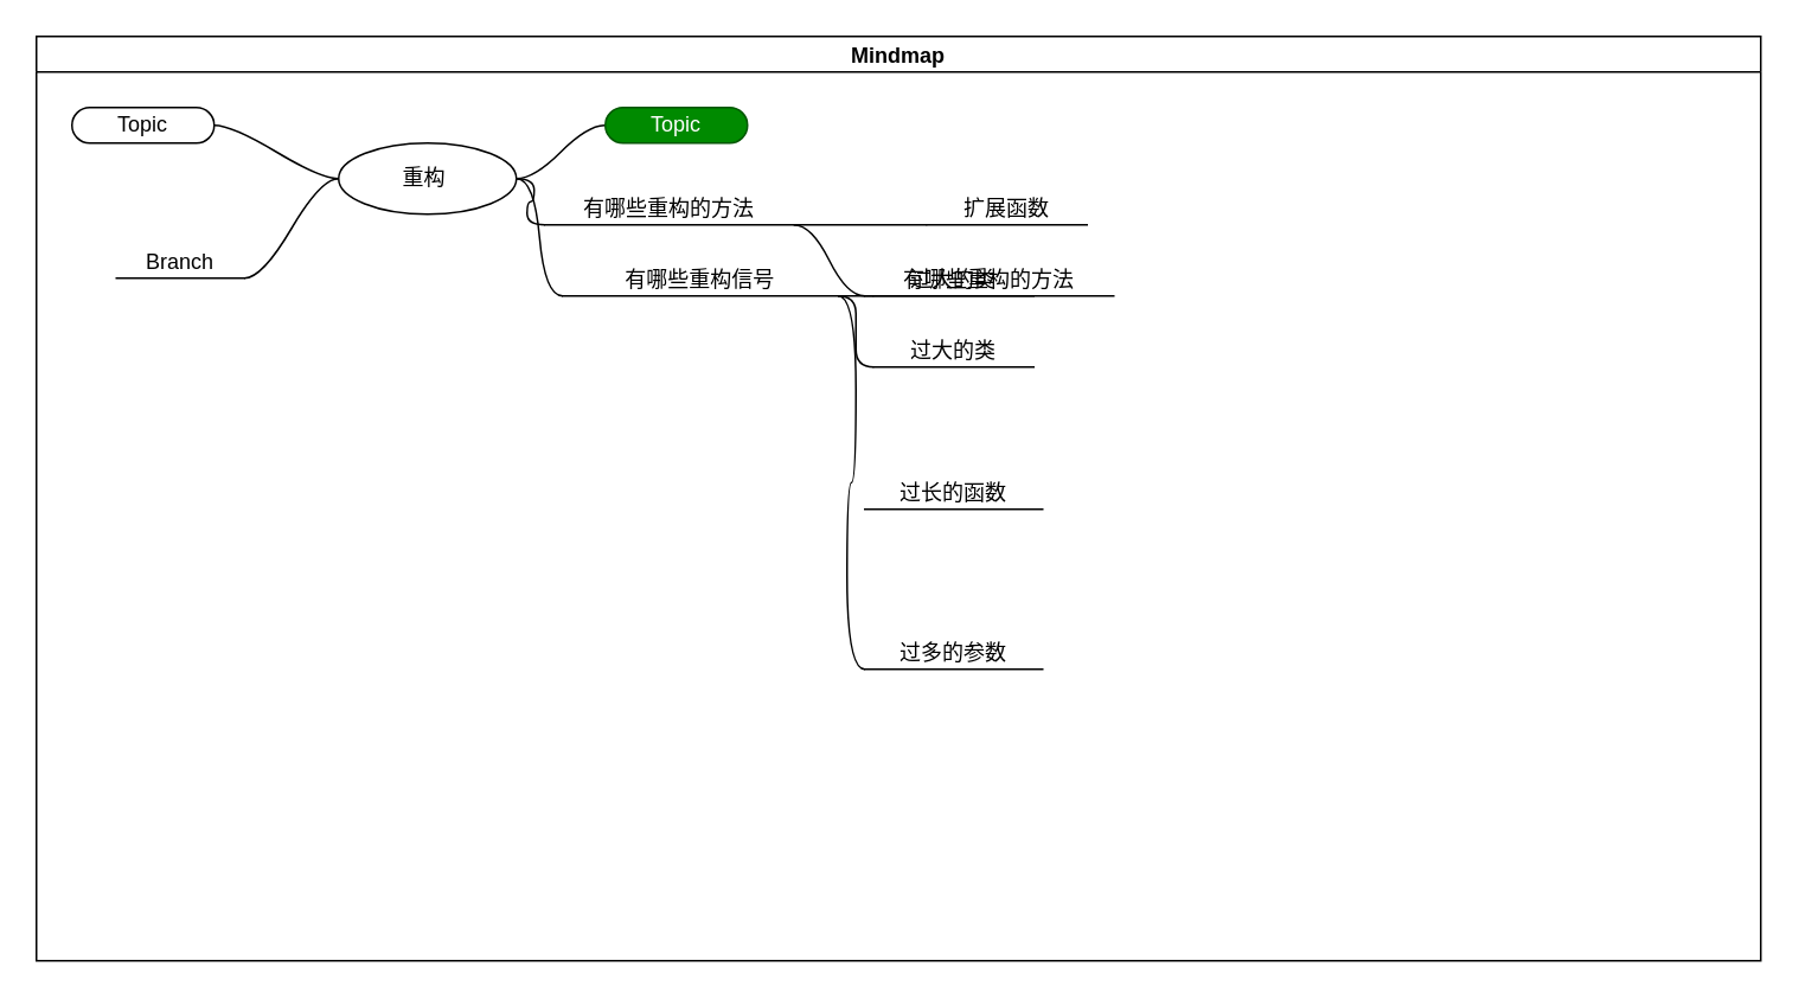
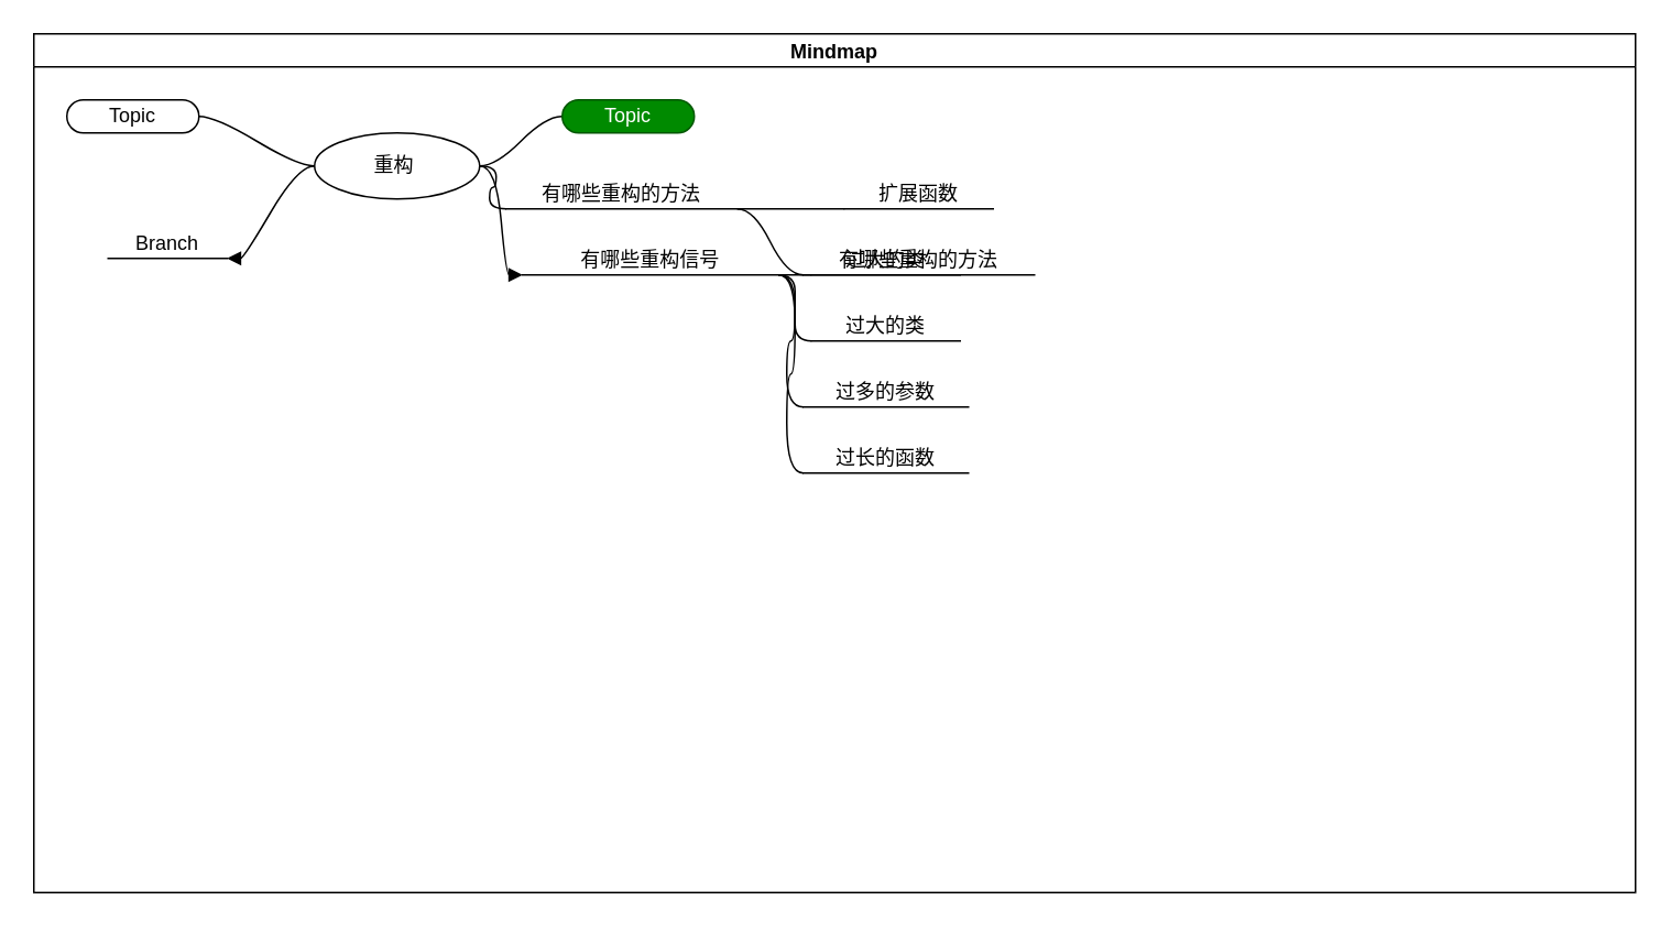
  <mxCell id="0" />
  <mxCell id="1" parent="0" />
  <mxCell id="2" value="Mindmap" style="swimlane;startSize=20;horizontal=1;containerType=tree;" parent="1" vertex="1"><mxGeometry y="20" width="970" height="520" as="geometry" x="20" /></mxCell>
  <mxCell id="3" value="" style="edgeStyle=entityRelationEdgeStyle;startArrow=none;endArrow=none;segment=10;curved=1;sourcePerimeterSpacing=0;targetPerimeterSpacing=0;rounded=0;" parent="2" source="7" target="8" edge="1"><mxGeometry relative="1" as="geometry" /></mxCell>
  <mxCell id="4" value="" style="edgeStyle=entityRelationEdgeStyle;startArrow=none;endArrow=none;segment=10;curved=1;sourcePerimeterSpacing=0;targetPerimeterSpacing=0;rounded=0;" parent="2" source="7" target="9" edge="1"><mxGeometry relative="1" as="geometry" /></mxCell>
  <mxCell id="5" value="" style="edgeStyle=entityRelationEdgeStyle;startArrow=none;endArrow=none;segment=10;curved=1;sourcePerimeterSpacing=0;targetPerimeterSpacing=0;rounded=0;" parent="2" source="7" target="10" edge="1"><mxGeometry relative="1" as="geometry" /></mxCell>
- <mxCell id="6" value="" style="edgeStyle=entityRelationEdgeStyle;startArrow=none;endArrow=none;segment=10;curved=1;sourcePerimeterSpacing=0;targetPerimeterSpacing=0;rounded=0;" parent="2" source="7" target="11" edge="1"><mxGeometry relative="1" as="geometry" /></mxCell>
+ <mxCell id="6" value="" style="edgeStyle=entityRelationEdgeStyle;startArrow=none;endArrow=block;segment=10;curved=1;sourcePerimeterSpacing=0;targetPerimeterSpacing=0;rounded=0;" parent="2" source="7" target="11" edge="1"><mxGeometry relative="1" as="geometry" /></mxCell>
  <mxCell id="7" value="重构&lt;span style=&quot;white-space: pre;&quot;&gt; &lt;/span&gt;" style="ellipse;whiteSpace=wrap;html=1;align=center;treeFolding=1;treeMoving=1;newEdgeStyle={&quot;edgeStyle&quot;:&quot;entityRelationEdgeStyle&quot;,&quot;startArrow&quot;:&quot;none&quot;,&quot;endArrow&quot;:&quot;none&quot;,&quot;segment&quot;:10,&quot;curved&quot;:1,&quot;sourcePerimeterSpacing&quot;:0,&quot;targetPerimeterSpacing&quot;:0};" parent="2" vertex="1"><mxGeometry x="170" y="60" width="100" height="40" as="geometry" /></mxCell>
  <mxCell id="8" value="Topic" style="whiteSpace=wrap;html=1;rounded=1;arcSize=50;align=center;verticalAlign=middle;strokeWidth=1;autosize=1;spacing=4;treeFolding=1;treeMoving=1;newEdgeStyle={&quot;edgeStyle&quot;:&quot;entityRelationEdgeStyle&quot;,&quot;startArrow&quot;:&quot;none&quot;,&quot;endArrow&quot;:&quot;none&quot;,&quot;segment&quot;:10,&quot;curved&quot;:1,&quot;sourcePerimeterSpacing&quot;:0,&quot;targetPerimeterSpacing&quot;:0};fillColor=#008a00;strokeColor=#005700;fontColor=#ffffff;" parent="2" vertex="1"><mxGeometry x="320" y="40" width="80" height="20" as="geometry" /></mxCell>
  <mxCell id="9" value="有哪些重构的方法" style="whiteSpace=wrap;html=1;shape=partialRectangle;top=0;left=0;bottom=1;right=0;points=[[0,1],[1,1]];fillColor=none;align=center;verticalAlign=bottom;routingCenterY=0.5;snapToPoint=1;autosize=1;treeFolding=1;treeMoving=1;newEdgeStyle={&quot;edgeStyle&quot;:&quot;entityRelationEdgeStyle&quot;,&quot;startArrow&quot;:&quot;none&quot;,&quot;endArrow&quot;:&quot;none&quot;,&quot;segment&quot;:10,&quot;curved&quot;:1,&quot;sourcePerimeterSpacing&quot;:0,&quot;targetPerimeterSpacing&quot;:0};" parent="2" vertex="1"><mxGeometry x="286" y="76" width="140" height="30" as="geometry" /></mxCell>
  <mxCell id="10" value="Topic" style="whiteSpace=wrap;html=1;rounded=1;arcSize=50;align=center;verticalAlign=middle;strokeWidth=1;autosize=1;spacing=4;treeFolding=1;treeMoving=1;newEdgeStyle={&quot;edgeStyle&quot;:&quot;entityRelationEdgeStyle&quot;,&quot;startArrow&quot;:&quot;none&quot;,&quot;endArrow&quot;:&quot;none&quot;,&quot;segment&quot;:10,&quot;curved&quot;:1,&quot;sourcePerimeterSpacing&quot;:0,&quot;targetPerimeterSpacing&quot;:0};" parent="2" vertex="1"><mxGeometry x="20" y="40" width="80" height="20" as="geometry" /></mxCell>
  <mxCell id="11" value="Branch" style="whiteSpace=wrap;html=1;shape=partialRectangle;top=0;left=0;bottom=1;right=0;points=[[0,1],[1,1]];fillColor=none;align=center;verticalAlign=bottom;routingCenterY=0.5;snapToPoint=1;autosize=1;treeFolding=1;treeMoving=1;newEdgeStyle={&quot;edgeStyle&quot;:&quot;entityRelationEdgeStyle&quot;,&quot;startArrow&quot;:&quot;none&quot;,&quot;endArrow&quot;:&quot;none&quot;,&quot;segment&quot;:10,&quot;curved&quot;:1,&quot;sourcePerimeterSpacing&quot;:0,&quot;targetPerimeterSpacing&quot;:0};" parent="2" vertex="1"><mxGeometry x="45" y="110" width="72" height="26" as="geometry" /></mxCell>
- <mxCell id="12" value="" style="edgeStyle=entityRelationEdgeStyle;startArrow=none;endArrow=none;segment=10;curved=1;sourcePerimeterSpacing=0;targetPerimeterSpacing=0;rounded=0;" parent="2" source="7" target="13" edge="1"><mxGeometry relative="1" as="geometry"><mxPoint x="260" y="190" as="sourcePoint" /></mxGeometry></mxCell>
+ <mxCell id="12" value="" style="edgeStyle=entityRelationEdgeStyle;startArrow=none;endArrow=block;segment=10;curved=1;sourcePerimeterSpacing=0;targetPerimeterSpacing=0;rounded=0;" parent="2" source="7" target="13" edge="1"><mxGeometry relative="1" as="geometry"><mxPoint x="260" y="190" as="sourcePoint" /></mxGeometry></mxCell>
  <mxCell id="13" value="有哪些重构信号" style="whiteSpace=wrap;html=1;shape=partialRectangle;top=0;left=0;bottom=1;right=0;points=[[0,1],[1,1]];fillColor=none;align=center;verticalAlign=bottom;routingCenterY=0.5;snapToPoint=1;autosize=1;treeFolding=1;treeMoving=1;newEdgeStyle={&quot;edgeStyle&quot;:&quot;entityRelationEdgeStyle&quot;,&quot;startArrow&quot;:&quot;none&quot;,&quot;endArrow&quot;:&quot;none&quot;,&quot;segment&quot;:10,&quot;curved&quot;:1,&quot;sourcePerimeterSpacing&quot;:0,&quot;targetPerimeterSpacing&quot;:0};" parent="2" vertex="1"><mxGeometry x="296" y="116" width="155" height="30" as="geometry" /></mxCell>
  <mxCell id="14" value="" style="edgeStyle=entityRelationEdgeStyle;startArrow=none;endArrow=none;segment=10;curved=1;sourcePerimeterSpacing=0;targetPerimeterSpacing=0;rounded=0;" parent="2" source="13" target="15" edge="1"><mxGeometry relative="1" as="geometry"><mxPoint x="260" y="190" as="sourcePoint" /></mxGeometry></mxCell>
  <mxCell id="15" value="过大的类" style="whiteSpace=wrap;html=1;shape=partialRectangle;top=0;left=0;bottom=1;right=0;points=[[0,1],[1,1]];fillColor=none;align=center;verticalAlign=bottom;routingCenterY=0.5;snapToPoint=1;autosize=1;treeFolding=1;treeMoving=1;newEdgeStyle={&quot;edgeStyle&quot;:&quot;entityRelationEdgeStyle&quot;,&quot;startArrow&quot;:&quot;none&quot;,&quot;endArrow&quot;:&quot;none&quot;,&quot;segment&quot;:10,&quot;curved&quot;:1,&quot;sourcePerimeterSpacing&quot;:0,&quot;targetPerimeterSpacing&quot;:0};" parent="2" vertex="1"><mxGeometry x="471" y="116" width="90" height="30" as="geometry" /></mxCell>
+ <mxCell id="16" value="" style="edgeStyle=entityRelationEdgeStyle;startArrow=none;endArrow=none;segment=10;curved=1;sourcePerimeterSpacing=0;targetPerimeterSpacing=0;rounded=0;" parent="2" source="13" target="17" edge="1"><mxGeometry relative="1" as="geometry"><mxPoint x="416" y="256" as="sourcePoint" /></mxGeometry></mxCell>
  <mxCell id="17" value="过长的函数" style="whiteSpace=wrap;html=1;shape=partialRectangle;top=0;left=0;bottom=1;right=0;points=[[0,1],[1,1]];fillColor=none;align=center;verticalAlign=bottom;routingCenterY=0.5;snapToPoint=1;autosize=1;treeFolding=1;treeMoving=1;newEdgeStyle={&quot;edgeStyle&quot;:&quot;entityRelationEdgeStyle&quot;,&quot;startArrow&quot;:&quot;none&quot;,&quot;endArrow&quot;:&quot;none&quot;,&quot;segment&quot;:10,&quot;curved&quot;:1,&quot;sourcePerimeterSpacing&quot;:0,&quot;targetPerimeterSpacing&quot;:0};" parent="2" vertex="1"><mxGeometry x="466" y="236" width="100" height="30" as="geometry" /></mxCell>
  <mxCell id="18" value="" style="edgeStyle=entityRelationEdgeStyle;startArrow=none;endArrow=none;segment=10;curved=1;sourcePerimeterSpacing=0;targetPerimeterSpacing=0;rounded=0;" parent="2" source="13" target="19" edge="1"><mxGeometry relative="1" as="geometry"><mxPoint x="416" y="256" as="sourcePoint" /></mxGeometry></mxCell>
- <mxCell id="19" value="过多的参数" style="whiteSpace=wrap;html=1;shape=partialRectangle;top=0;left=0;bottom=1;right=0;points=[[0,1],[1,1]];fillColor=none;align=center;verticalAlign=bottom;routingCenterY=0.5;snapToPoint=1;autosize=1;treeFolding=1;treeMoving=1;newEdgeStyle={&quot;edgeStyle&quot;:&quot;entityRelationEdgeStyle&quot;,&quot;startArrow&quot;:&quot;none&quot;,&quot;endArrow&quot;:&quot;none&quot;,&quot;segment&quot;:10,&quot;curved&quot;:1,&quot;sourcePerimeterSpacing&quot;:0,&quot;targetPerimeterSpacing&quot;:0};" parent="2" vertex="1"><mxGeometry x="466" y="326" width="100" height="30" as="geometry" /></mxCell>
+ <mxCell id="19" value="过多的参数" style="whiteSpace=wrap;html=1;shape=partialRectangle;top=0;left=0;bottom=1;right=0;points=[[0,1],[1,1]];fillColor=none;align=center;verticalAlign=bottom;routingCenterY=0.5;snapToPoint=1;autosize=1;treeFolding=1;treeMoving=1;newEdgeStyle={&quot;edgeStyle&quot;:&quot;entityRelationEdgeStyle&quot;,&quot;startArrow&quot;:&quot;none&quot;,&quot;endArrow&quot;:&quot;none&quot;,&quot;segment&quot;:10,&quot;curved&quot;:1,&quot;sourcePerimeterSpacing&quot;:0,&quot;targetPerimeterSpacing&quot;:0};" parent="2" vertex="1"><mxGeometry x="466" y="196" width="100" height="30" as="geometry" /></mxCell>
  <mxCell id="20" value="" style="edgeStyle=entityRelationEdgeStyle;startArrow=none;endArrow=none;segment=10;curved=1;sourcePerimeterSpacing=0;targetPerimeterSpacing=0;rounded=0;" parent="2" source="13" target="21" edge="1"><mxGeometry relative="1" as="geometry"><mxPoint x="416" y="256" as="sourcePoint" /></mxGeometry></mxCell>
  <mxCell id="21" value="过大的类" style="whiteSpace=wrap;html=1;shape=partialRectangle;top=0;left=0;bottom=1;right=0;points=[[0,1],[1,1]];fillColor=none;align=center;verticalAlign=bottom;routingCenterY=0.5;snapToPoint=1;autosize=1;treeFolding=1;treeMoving=1;newEdgeStyle={&quot;edgeStyle&quot;:&quot;entityRelationEdgeStyle&quot;,&quot;startArrow&quot;:&quot;none&quot;,&quot;endArrow&quot;:&quot;none&quot;,&quot;segment&quot;:10,&quot;curved&quot;:1,&quot;sourcePerimeterSpacing&quot;:0,&quot;targetPerimeterSpacing&quot;:0};" parent="2" vertex="1"><mxGeometry x="471" y="156" width="90" height="30" as="geometry" /></mxCell>
  <mxCell id="22" value="" style="edgeStyle=entityRelationEdgeStyle;startArrow=none;endArrow=none;segment=10;curved=1;sourcePerimeterSpacing=0;targetPerimeterSpacing=0;rounded=0;" parent="2" source="9" target="23" edge="1"><mxGeometry relative="1" as="geometry"><mxPoint x="260" y="190" as="sourcePoint" /></mxGeometry></mxCell>
- <mxCell id="23" value="扩展函数" style="whiteSpace=wrap;html=1;shape=partialRectangle;top=0;left=0;bottom=1;right=0;points=[[0,1],[1,1]];fillColor=none;align=center;verticalAlign=bottom;routingCenterY=0.5;snapToPoint=1;autosize=1;treeFolding=1;treeMoving=1;newEdgeStyle={&quot;edgeStyle&quot;:&quot;entityRelationEdgeStyle&quot;,&quot;startArrow&quot;:&quot;none&quot;,&quot;endArrow&quot;:&quot;none&quot;,&quot;segment&quot;:10,&quot;curved&quot;:1,&quot;sourcePerimeterSpacing&quot;:0,&quot;targetPerimeterSpacing&quot;:0};" parent="2" vertex="1"><mxGeometry x="501" y="76" width="90" height="30" as="geometry" /></mxCell>
+ <mxCell id="23" value="扩展函数" style="whiteSpace=wrap;html=1;shape=partialRectangle;top=0;left=0;bottom=1;right=0;points=[[0,1],[1,1]];fillColor=none;align=center;verticalAlign=bottom;routingCenterY=0.5;snapToPoint=1;autosize=1;treeFolding=1;treeMoving=1;newEdgeStyle={&quot;edgeStyle&quot;:&quot;entityRelationEdgeStyle&quot;,&quot;startArrow&quot;:&quot;none&quot;,&quot;endArrow&quot;:&quot;none&quot;,&quot;segment&quot;:10,&quot;curved&quot;:1,&quot;sourcePerimeterSpacing&quot;:0,&quot;targetPerimeterSpacing&quot;:0};" parent="2" vertex="1"><mxGeometry x="491" y="76" width="90" height="30" as="geometry" /></mxCell>
  <mxCell id="24" value="" style="edgeStyle=entityRelationEdgeStyle;startArrow=none;endArrow=none;segment=10;curved=1;sourcePerimeterSpacing=0;targetPerimeterSpacing=0;rounded=0;" parent="2" source="9" target="25" edge="1"><mxGeometry relative="1" as="geometry"><mxPoint x="260" y="190" as="sourcePoint" /></mxGeometry></mxCell>
  <mxCell id="25" value="有哪些重构的方法" style="whiteSpace=wrap;html=1;shape=partialRectangle;top=0;left=0;bottom=1;right=0;points=[[0,1],[1,1]];fillColor=none;align=center;verticalAlign=bottom;routingCenterY=0.5;snapToPoint=1;autosize=1;treeFolding=1;treeMoving=1;newEdgeStyle={&quot;edgeStyle&quot;:&quot;entityRelationEdgeStyle&quot;,&quot;startArrow&quot;:&quot;none&quot;,&quot;endArrow&quot;:&quot;none&quot;,&quot;segment&quot;:10,&quot;curved&quot;:1,&quot;sourcePerimeterSpacing&quot;:0,&quot;targetPerimeterSpacing&quot;:0};" parent="2" vertex="1"><mxGeometry x="466" y="116" width="140" height="30" as="geometry" /></mxCell>
